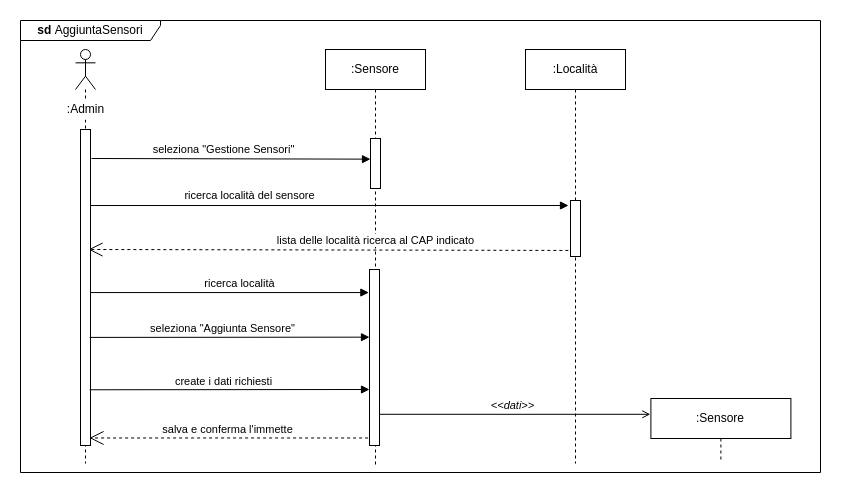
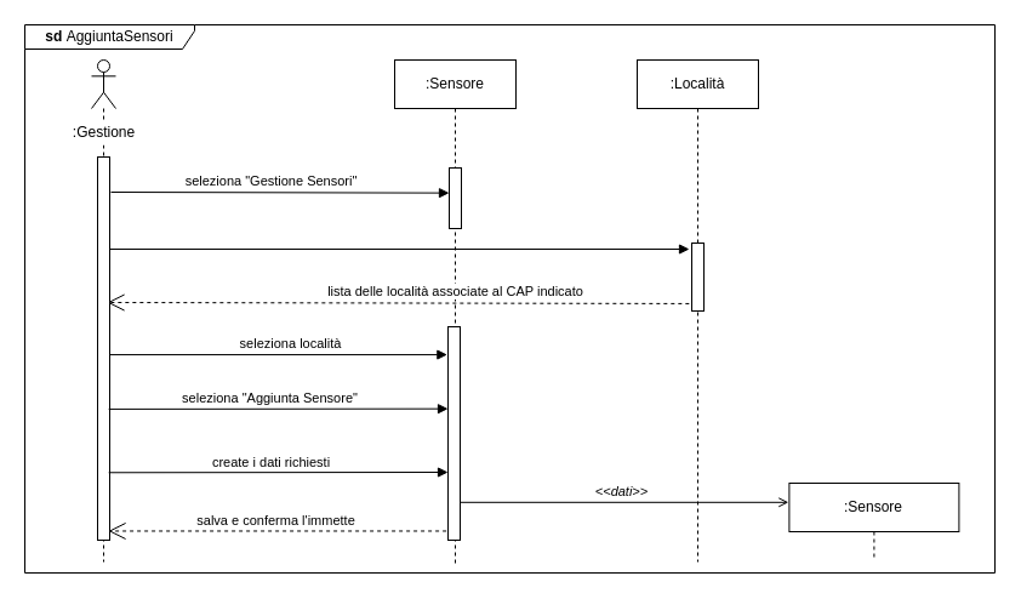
  <mxCell id="0" />
  <mxCell id="1" parent="0" />
  <mxCell id="2" value="" style="endArrow=open;endFill=1;endSize=6;html=1;entryX=-0.004;entryY=0.247;entryDx=0;entryDy=0;entryPerimeter=0;startSize=8;" parent="1" source="11" target="26" edge="1"><mxGeometry width="160" relative="1" as="geometry"><mxPoint x="535" y="412.381" as="sourcePoint" /><mxPoint x="640.4" y="412" as="targetPoint" /></mxGeometry></mxCell>
  <mxCell id="3" value="" style="html=1;verticalAlign=bottom;startArrow=none;endArrow=block;startSize=8;startFill=0;" parent="1" source="7" edge="1"><mxGeometry relative="1" as="geometry"><mxPoint x="105" y="239" as="sourcePoint" /><mxPoint x="568" y="205" as="targetPoint" /></mxGeometry></mxCell>
  <mxCell id="4" value="&lt;b&gt;sd &lt;/b&gt;AggiuntaSensori" style="shape=umlFrame;whiteSpace=wrap;html=1;width=140;height=20;" parent="1" vertex="1"><mxGeometry x="20" y="20" width="800" height="452" as="geometry" /></mxCell>
  <mxCell id="5" value="" style="endArrow=open;dashed=1;endFill=0;endSize=12;html=1;entryX=0.99;entryY=0.998;entryDx=0;entryDy=0;entryPerimeter=0;" parent="1" edge="1"><mxGeometry width="160" relative="1" as="geometry"><mxPoint x="373.6" y="437.482" as="sourcePoint" /><mxPoint x="89" y="437.482" as="targetPoint" /></mxGeometry></mxCell>
  <mxCell id="6" value="" style="endArrow=open;dashed=1;endFill=0;endSize=12;html=1;" parent="1" edge="1"><mxGeometry width="160" relative="1" as="geometry"><mxPoint x="573.84" y="249.96" as="sourcePoint" /><mxPoint x="88" y="249" as="targetPoint" /></mxGeometry></mxCell>
  <mxCell id="7" value="" style="shape=umlLifeline;participant=umlActor;perimeter=lifelinePerimeter;whiteSpace=wrap;html=1;container=1;collapsible=0;recursiveResize=0;verticalAlign=top;spacingTop=36;outlineConnect=0;" parent="1" vertex="1"><mxGeometry x="75" y="49" width="20" height="414" as="geometry" /></mxCell>
  <mxCell id="8" value="" style="html=1;points=[];perimeter=orthogonalPerimeter;" parent="7" vertex="1"><mxGeometry x="5" y="80" width="10" height="316" as="geometry" /></mxCell>
- <mxCell id="9" value=":Admin" style="text;html=1;strokeColor=none;align=center;verticalAlign=middle;whiteSpace=wrap;rounded=0;fillColor=#ffffff;" parent="1" vertex="1"><mxGeometry x="43.75" y="99" width="82.5" height="20" as="geometry" /></mxCell>
+ <mxCell id="9" value=":Gestione" style="text;html=1;strokeColor=none;align=center;verticalAlign=middle;whiteSpace=wrap;rounded=0;fillColor=#ffffff;" parent="1" vertex="1"><mxGeometry x="43.75" y="99" width="82.5" height="20" as="geometry" /></mxCell>
  <mxCell id="10" value="" style="html=1;verticalAlign=bottom;startArrow=none;endArrow=block;startSize=8;startFill=0;entryX=0;entryY=0.413;entryDx=0;entryDy=0;entryPerimeter=0;" parent="1" target="12" edge="1"><mxGeometry relative="1" as="geometry"><mxPoint x="91" y="158" as="sourcePoint" /><mxPoint x="369" y="159" as="targetPoint" /></mxGeometry></mxCell>
  <mxCell id="11" value=":Sensore" style="shape=umlLifeline;perimeter=lifelinePerimeter;whiteSpace=wrap;html=1;container=1;collapsible=0;recursiveResize=0;outlineConnect=0;" parent="1" vertex="1"><mxGeometry x="325" y="49" width="100" height="417" as="geometry" /></mxCell>
  <mxCell id="12" value="" style="html=1;points=[];perimeter=orthogonalPerimeter;" parent="11" vertex="1"><mxGeometry x="45" y="89" width="10" height="50" as="geometry" /></mxCell>
  <mxCell id="13" value="&lt;font style=&quot;font-size: 11px&quot;&gt;seleziona &quot;Gestione Sensori&quot;&lt;/font&gt;" style="text;html=1;align=center;verticalAlign=middle;resizable=0;points=[];autosize=1;" parent="1" vertex="1"><mxGeometry x="143.3" y="139" width="160" height="20" as="geometry" /></mxCell>
  <mxCell id="14" value="" style="html=1;verticalAlign=bottom;startArrow=none;endArrow=block;startSize=8;startFill=0;entryX=0;entryY=0.995;entryDx=0;entryDy=0;entryPerimeter=0;exitX=1.019;exitY=0.304;exitDx=0;exitDy=0;exitPerimeter=0;" parent="1" edge="1"><mxGeometry relative="1" as="geometry"><mxPoint x="89.19" y="336.92" as="sourcePoint" /><mxPoint x="369" y="336.65" as="targetPoint" /></mxGeometry></mxCell>
  <mxCell id="15" value="&lt;font style=&quot;font-size: 11px&quot;&gt;seleziona &quot;Aggiunta Sensore&quot;&lt;/font&gt;" style="text;html=1;align=center;verticalAlign=middle;resizable=0;points=[];autosize=1;" parent="1" vertex="1"><mxGeometry x="144.3" y="318" width="156" height="19" as="geometry" /></mxCell>
- <mxCell id="16" value="&lt;span style=&quot;font-size: 11px&quot;&gt;lista delle località ricerca al CAP indicato&lt;/span&gt;" style="text;html=1;align=center;verticalAlign=middle;resizable=0;points=[];autosize=1;labelBackgroundColor=#ffffff;fontSize=11;" parent="1" vertex="1"><mxGeometry x="264.34" y="231" width="222" height="18" as="geometry" /></mxCell>
+ <mxCell id="16" value="&lt;span style=&quot;font-size: 11px&quot;&gt;lista delle località associate al CAP indicato&lt;/span&gt;" style="text;html=1;align=center;verticalAlign=middle;resizable=0;points=[];autosize=1;labelBackgroundColor=#ffffff;fontSize=11;" parent="1" vertex="1"><mxGeometry x="264.34" y="231" width="222" height="18" as="geometry" /></mxCell>
  <mxCell id="17" value=":Località" style="shape=umlLifeline;perimeter=lifelinePerimeter;whiteSpace=wrap;html=1;container=1;collapsible=0;recursiveResize=0;outlineConnect=0;" parent="1" vertex="1"><mxGeometry x="525" y="49" width="100" height="414" as="geometry" /></mxCell>
  <mxCell id="18" value="" style="html=1;points=[];perimeter=orthogonalPerimeter;" parent="17" vertex="1"><mxGeometry x="45" y="151" width="10" height="56" as="geometry" /></mxCell>
- <mxCell id="19" value="&lt;font style=&quot;font-size: 11px&quot;&gt;ricerca località del sensore&lt;/font&gt;" style="text;html=1;align=center;verticalAlign=middle;resizable=0;points=[];autosize=1;" parent="1" vertex="1"><mxGeometry x="178" y="185" width="141" height="19" as="geometry" /></mxCell>
  <mxCell id="20" value="" style="html=1;verticalAlign=bottom;startArrow=none;endArrow=block;startSize=8;startFill=0;entryX=-0.062;entryY=0.131;entryDx=0;entryDy=0;entryPerimeter=0;" parent="1" source="8" target="21" edge="1"><mxGeometry relative="1" as="geometry"><mxPoint x="103.3" y="318.8" as="sourcePoint" /><mxPoint x="362" y="286" as="targetPoint" /></mxGeometry></mxCell>
  <mxCell id="21" value="" style="html=1;points=[];perimeter=orthogonalPerimeter;" parent="1" vertex="1"><mxGeometry x="369" y="269" width="10" height="176" as="geometry" /></mxCell>
- <mxCell id="22" value="ricerca località" style="text;html=1;align=center;verticalAlign=middle;resizable=0;points=[];autosize=1;fontSize=11;" parent="1" vertex="1"><mxGeometry x="191" y="274" width="95" height="18" as="geometry" /></mxCell>
+ <mxCell id="22" value="seleziona località" style="text;html=1;align=center;verticalAlign=middle;resizable=0;points=[];autosize=1;fontSize=11;" parent="1" vertex="1"><mxGeometry x="191" y="274" width="95" height="18" as="geometry" /></mxCell>
  <mxCell id="23" value="salva e conferma l'immette" style="text;html=1;align=center;verticalAlign=middle;resizable=0;points=[];autosize=1;fontSize=11;" parent="1" vertex="1"><mxGeometry x="154" y="420" width="145" height="18" as="geometry" /></mxCell>
  <mxCell id="24" value="" style="html=1;verticalAlign=bottom;startArrow=none;endArrow=block;startSize=8;startFill=0;entryX=0;entryY=0.995;entryDx=0;entryDy=0;entryPerimeter=0;exitX=1.019;exitY=0.304;exitDx=0;exitDy=0;exitPerimeter=0;" parent="1" edge="1"><mxGeometry relative="1" as="geometry"><mxPoint x="89.19" y="389.27" as="sourcePoint" /><mxPoint x="369" y="389" as="targetPoint" /></mxGeometry></mxCell>
  <mxCell id="25" value="&lt;font style=&quot;font-size: 11px&quot;&gt;create i dati richiesti&lt;/font&gt;" style="text;html=1;align=center;verticalAlign=middle;resizable=0;points=[];autosize=1;" parent="1" vertex="1"><mxGeometry x="164" y="371" width="117" height="19" as="geometry" /></mxCell>
  <mxCell id="26" value=":Sensore" style="shape=umlLifeline;perimeter=lifelinePerimeter;whiteSpace=wrap;html=1;container=1;collapsible=0;recursiveResize=0;outlineConnect=0;" parent="1" vertex="1"><mxGeometry x="650.4" y="398" width="140" height="64" as="geometry" /></mxCell>
  <mxCell id="27" value="&lt;i&gt;&lt;font style=&quot;font-size: 11px&quot;&gt;&amp;lt;&amp;lt;dati&amp;gt;&amp;gt;&lt;/font&gt;&lt;/i&gt;" style="text;html=1;align=center;verticalAlign=middle;resizable=0;points=[];autosize=1;" parent="1" vertex="1"><mxGeometry x="477" y="395" width="70" height="20" as="geometry" /></mxCell>
